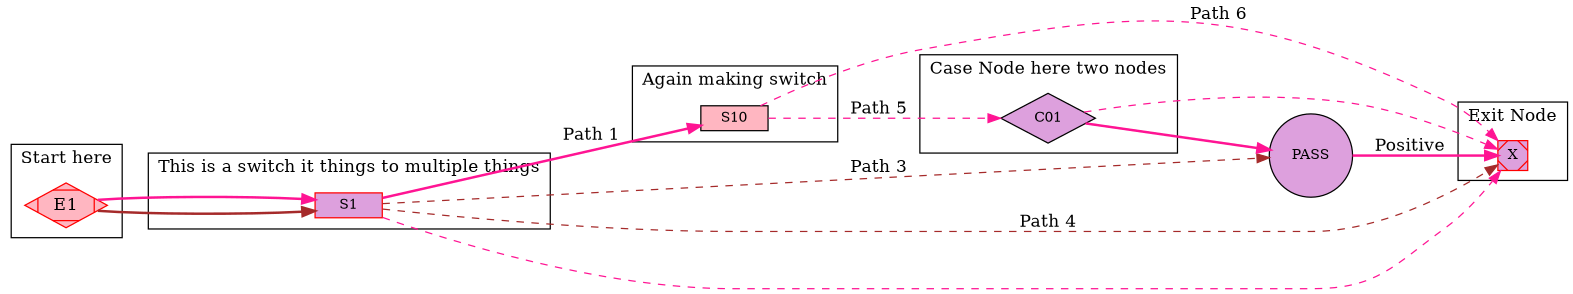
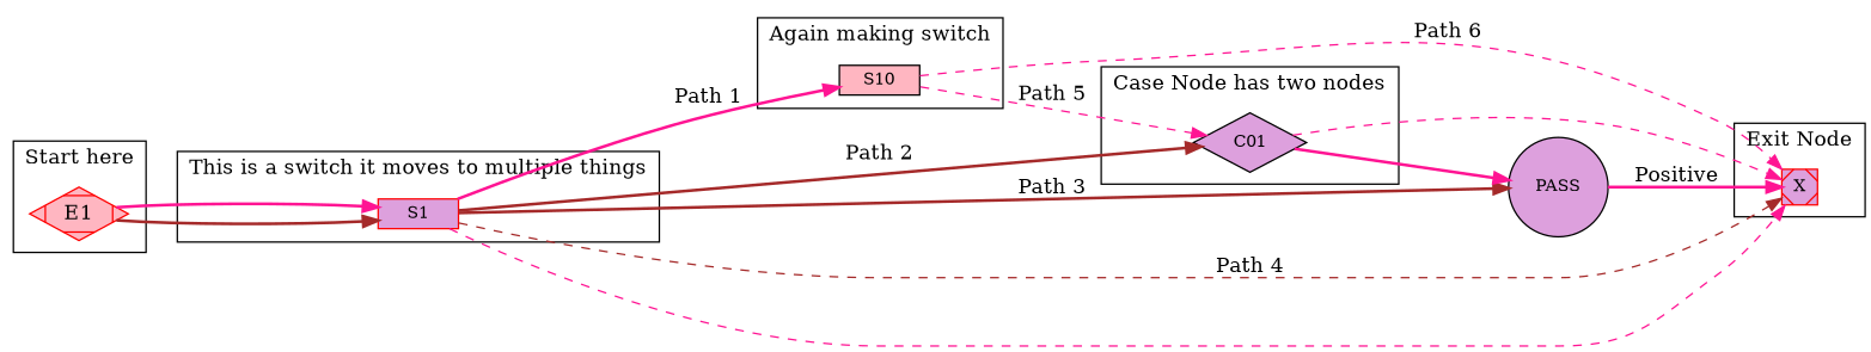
  digraph {
    rankdir=LR
    node [fillcolor=plum shape=record style=filled fontsize=11]
    edge [color=deeppink style=bold]
    E1 [color=red fillcolor=lightpink shape=Mdiamond fontsize=""]
    S1 [color=red height=.08]
    n3 [fillcolor=lightpink height=.08 label=S10]
    C01 [height=.08 shape=diamond]
    X [color=red height=.08 shape=Msquare]
    PASS [height=.08 shape=circle]
    subgraph cluster_1 {
      label="Start here"
      E1
    }
    subgraph cluster_2 {
-     label="This is a switch it things to multiple things"
+     label="This is a switch it moves to multiple things"
      S1
    }
    subgraph cluster_3 {
      label="Again making switch"
      n3
    }
    subgraph cluster_4 {
-     label="Case Node here two nodes"
+     label="Case Node has two nodes"
      C01
    }
    subgraph cluster_5 {
      label="Exit Node"
      X
    }
    E1 -> S1 [color=brown]
    E1 -> S1
    S1 -> n3 [label="Path 1"]
+   S1 -> C01 [color=brown label="Path 2"]
    S1 -> X [color=brown label="Path 4" style=dashed]
    S1 -> X [style=dashed]
-   S1 -> PASS [color=brown label="Path 3" style=dashed]
+   S1 -> PASS [color=brown label="Path 3"]
    n3 -> C01 [label="Path 5" style=dashed]
    n3 -> X [label="Path 6" style=dashed]
    C01 -> X [style=dashed]
    C01 -> PASS
    PASS -> X [label=Positive]
  }
